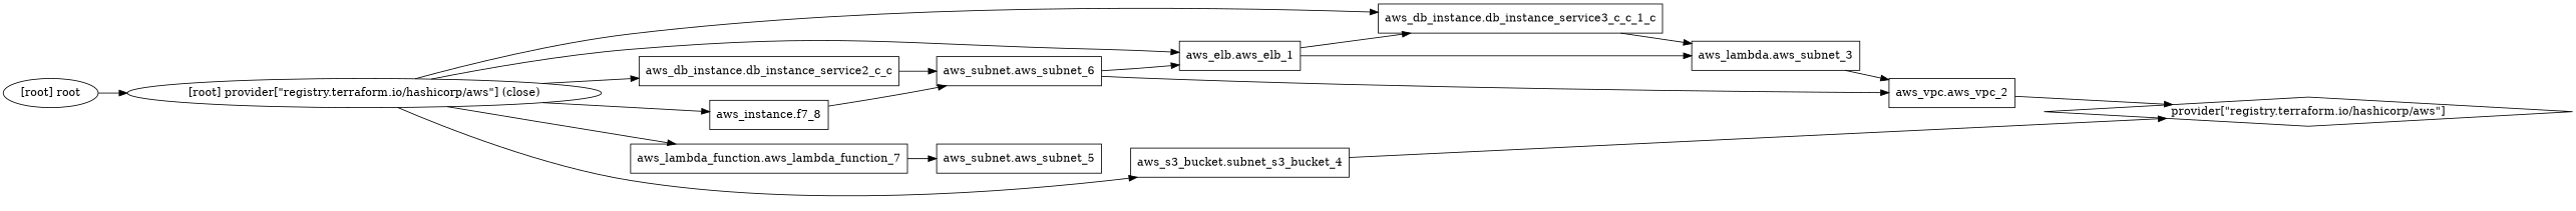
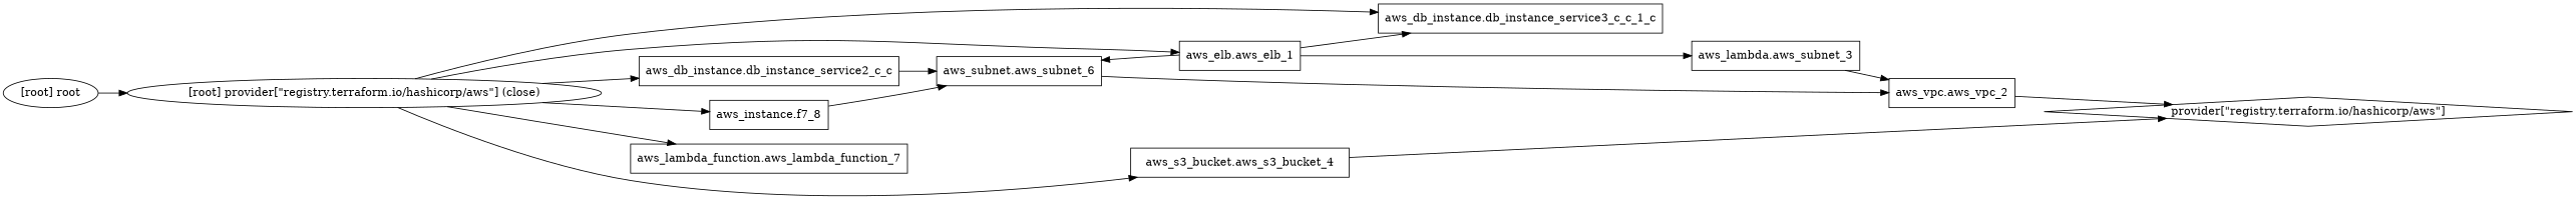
  digraph {
    compound=true
    newrank=true
    rankdir=LR
    node [shape=box]
-   n1 [label="aws_subnet.aws_subnet_5"]
    n2 [label="aws_db_instance.db_instance_service2_c_c"]
    n3 [label="aws_subnet.aws_subnet_6"]
    n4 [label="aws_db_instance.db_instance_service3_c_c_1_c"]
    n5 [label="aws_lambda.aws_subnet_3"]
    n6 [label="aws_elb.aws_elb_1"]
    n7 [label="aws_instance.f7_8"]
    n8 [label="aws_lambda_function.aws_lambda_function_7"]
-   n9 [label="aws_s3_bucket.subnet_s3_bucket_4"]
+   n9 [label="aws_s3_bucket.aws_s3_bucket_4"]
    n10 [label="provider[\"registry.terraform.io/hashicorp/aws\"]" shape=diamond]
    n11 [label="aws_vpc.aws_vpc_2"]
    "[root] provider[\"registry.terraform.io/hashicorp/aws\"] (close)" [shape=""]
    "[root] root" [shape=""]
    subgraph sub_1 {
-     n1
      n2
      n3
      n4
      n5
      n6
      n7
      n8
      n9
      n10
      n11
      "[root] provider[\"registry.terraform.io/hashicorp/aws\"] (close)"
      "[root] root"
    }
    n2 -> n3
    n3 -> n11
-   n4 -> n5
    n5 -> n11
-   n3 -> n6
+   n6 -> n3
    n6 -> n4
    n6 -> n5
    n7 -> n3
-   n8 -> n1
    n9 -> n10
    n11 -> n10
    "[root] provider[\"registry.terraform.io/hashicorp/aws\"] (close)" -> n2
    "[root] provider[\"registry.terraform.io/hashicorp/aws\"] (close)" -> n4
    "[root] provider[\"registry.terraform.io/hashicorp/aws\"] (close)" -> n6
    "[root] provider[\"registry.terraform.io/hashicorp/aws\"] (close)" -> n7
    "[root] provider[\"registry.terraform.io/hashicorp/aws\"] (close)" -> n8
    "[root] provider[\"registry.terraform.io/hashicorp/aws\"] (close)" -> n9
    "[root] root" -> "[root] provider[\"registry.terraform.io/hashicorp/aws\"] (close)"
  }
